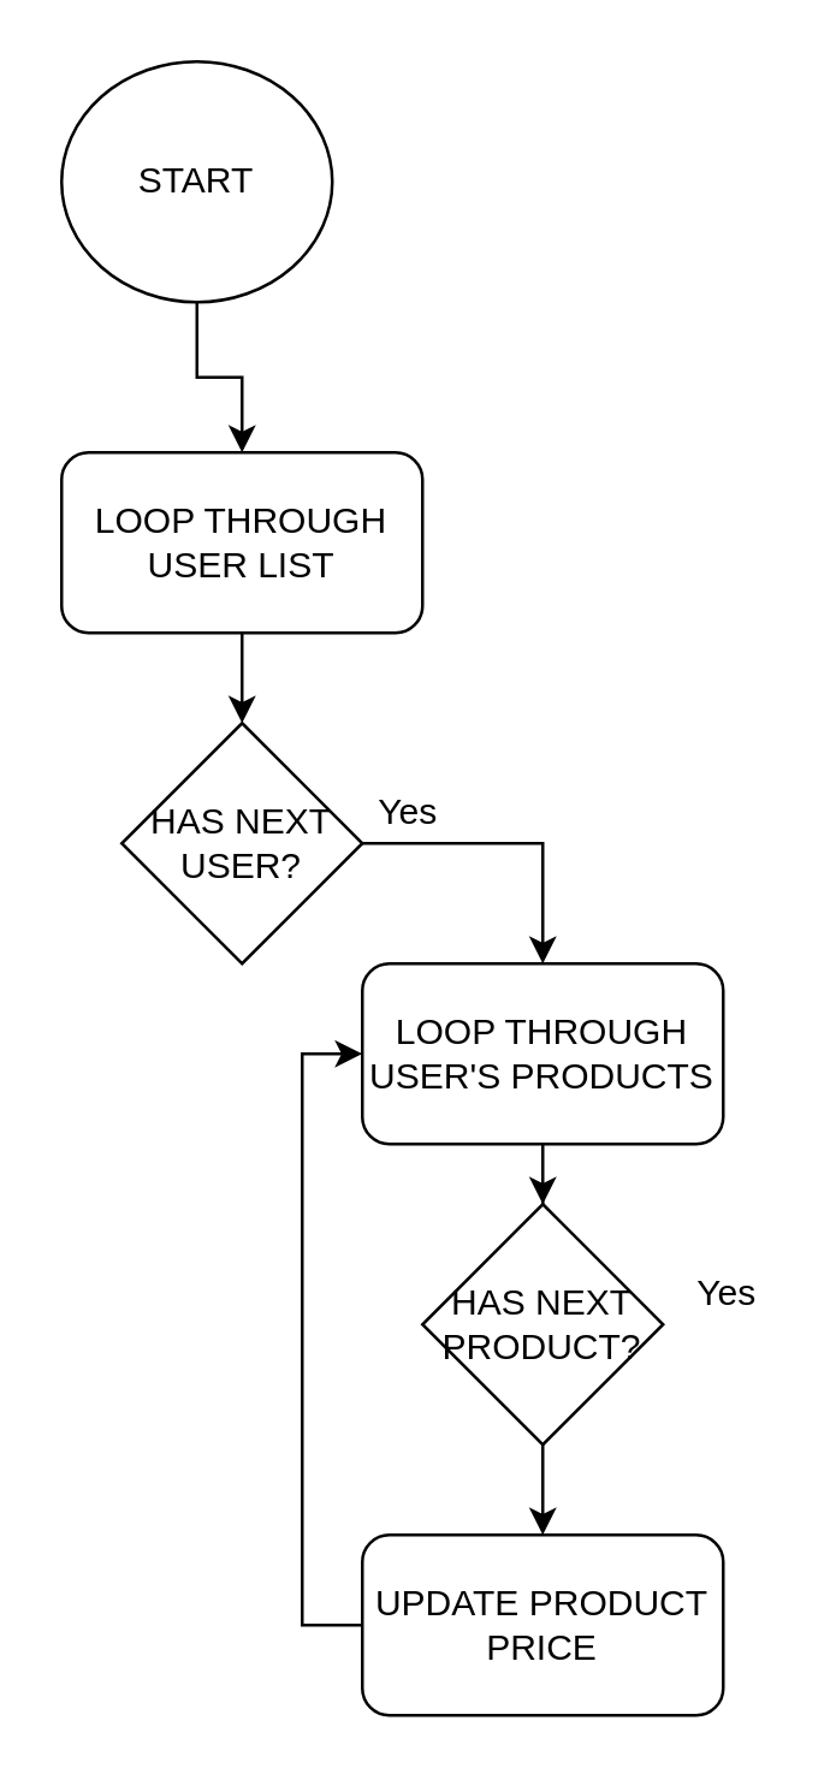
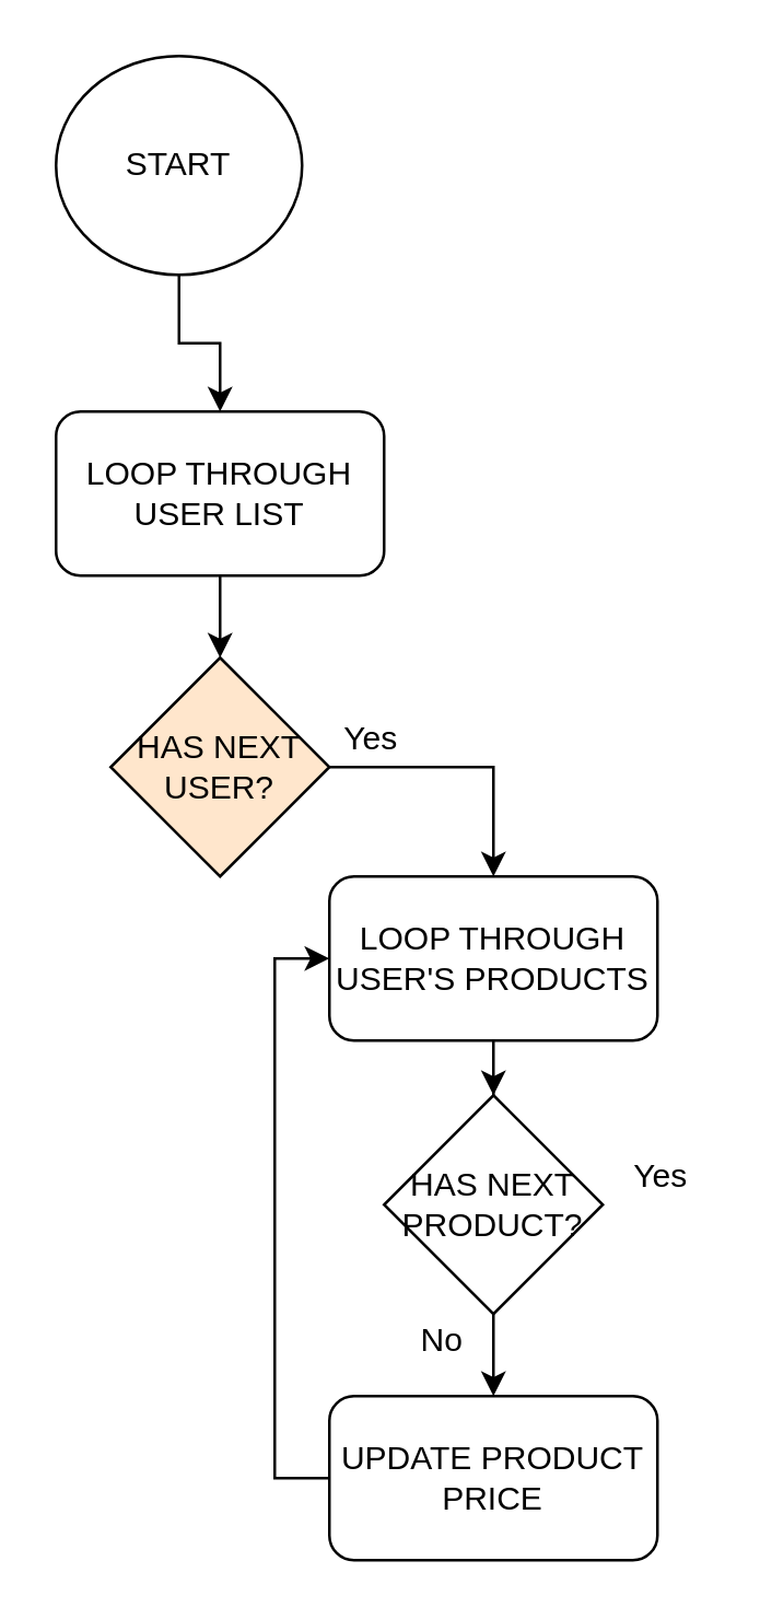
  <mxCell id="0" />
  <mxCell id="1" parent="0" />
  <mxCell id="2" style="edgeStyle=orthogonalEdgeStyle;rounded=0;orthogonalLoop=1;jettySize=auto;html=1;entryX=0.5;entryY=0;entryDx=0;entryDy=0;" parent="1" source="3" target="5" edge="1"><mxGeometry relative="1" as="geometry" /></mxCell>
  <mxCell id="3" value="START" style="ellipse;whiteSpace=wrap;html=1;" parent="1" vertex="1"><mxGeometry x="20" y="20" width="90" height="80" as="geometry" /></mxCell>
  <mxCell id="4" style="edgeStyle=orthogonalEdgeStyle;rounded=0;orthogonalLoop=1;jettySize=auto;html=1;entryX=0.5;entryY=0;entryDx=0;entryDy=0;" parent="1" source="5" edge="1"><mxGeometry relative="1" as="geometry"><mxPoint x="80" y="240" as="targetPoint" /></mxGeometry></mxCell>
  <mxCell id="5" value="LOOP THROUGH USER LIST" style="rounded=1;whiteSpace=wrap;html=1;" parent="1" vertex="1"><mxGeometry x="20" y="150" width="120" height="60" as="geometry" /></mxCell>
  <mxCell id="6" style="edgeStyle=orthogonalEdgeStyle;rounded=0;orthogonalLoop=1;jettySize=auto;html=1;entryX=0.5;entryY=0;entryDx=0;entryDy=0;" parent="1" source="7" target="12" edge="1"><mxGeometry relative="1" as="geometry" /></mxCell>
  <mxCell id="7" value="LOOP THROUGH USER'S PRODUCTS" style="rounded=1;whiteSpace=wrap;html=1;" parent="1" vertex="1"><mxGeometry x="120" y="320" width="120" height="60" as="geometry" /></mxCell>
  <mxCell id="8" style="edgeStyle=orthogonalEdgeStyle;rounded=0;orthogonalLoop=1;jettySize=auto;html=1;entryX=0.5;entryY=0;entryDx=0;entryDy=0;" parent="1" source="9" target="7" edge="1"><mxGeometry relative="1" as="geometry"><Array as="points"><mxPoint x="180" y="280" /></Array></mxGeometry></mxCell>
- <mxCell id="9" value="HAS NEXT USER?" style="rhombus;whiteSpace=wrap;html=1;" parent="1" vertex="1"><mxGeometry x="40" y="240" width="80" height="80" as="geometry" /></mxCell>
+ <mxCell id="9" value="HAS NEXT USER?" style="rhombus;whiteSpace=wrap;html=1;fillColor=#ffe6cc;" parent="1" vertex="1"><mxGeometry x="40" y="240" width="80" height="80" as="geometry" /></mxCell>
  <mxCell id="10" value="Yes" style="text;html=1;align=center;verticalAlign=middle;resizable=0;points=[];autosize=1;strokeColor=none;" parent="1" vertex="1"><mxGeometry x="120" y="260" width="30" height="20" as="geometry" /></mxCell>
  <mxCell id="11" style="edgeStyle=orthogonalEdgeStyle;rounded=0;orthogonalLoop=1;jettySize=auto;html=1;entryX=0.5;entryY=0;entryDx=0;entryDy=0;" parent="1" source="12" target="15" edge="1"><mxGeometry relative="1" as="geometry" /></mxCell>
  <mxCell id="12" value="HAS NEXT PRODUCT?" style="rhombus;whiteSpace=wrap;html=1;" parent="1" vertex="1"><mxGeometry x="140" y="400" width="80" height="80" as="geometry" /></mxCell>
  <mxCell id="13" value="Yes" style="text;html=1;align=center;verticalAlign=middle;resizable=0;points=[];autosize=1;strokeColor=none;" parent="1" vertex="1"><mxGeometry x="226" y="420" width="30" height="20" as="geometry" /></mxCell>
  <mxCell id="14" style="edgeStyle=orthogonalEdgeStyle;rounded=0;orthogonalLoop=1;jettySize=auto;html=1;entryX=0;entryY=0.5;entryDx=0;entryDy=0;" parent="1" source="15" target="7" edge="1"><mxGeometry relative="1" as="geometry"><Array as="points"><mxPoint x="100" y="540" /><mxPoint x="100" y="350" /></Array></mxGeometry></mxCell>
  <mxCell id="15" value="UPDATE PRODUCT PRICE" style="rounded=1;whiteSpace=wrap;html=1;" parent="1" vertex="1"><mxGeometry x="120" y="510" width="120" height="60" as="geometry" /></mxCell>
+ <mxCell id="16" value="No" style="text;html=1;align=center;verticalAlign=middle;resizable=0;points=[];autosize=1;strokeColor=none;" parent="1" vertex="1"><mxGeometry x="146" y="480" width="30" height="20" as="geometry" /></mxCell>
